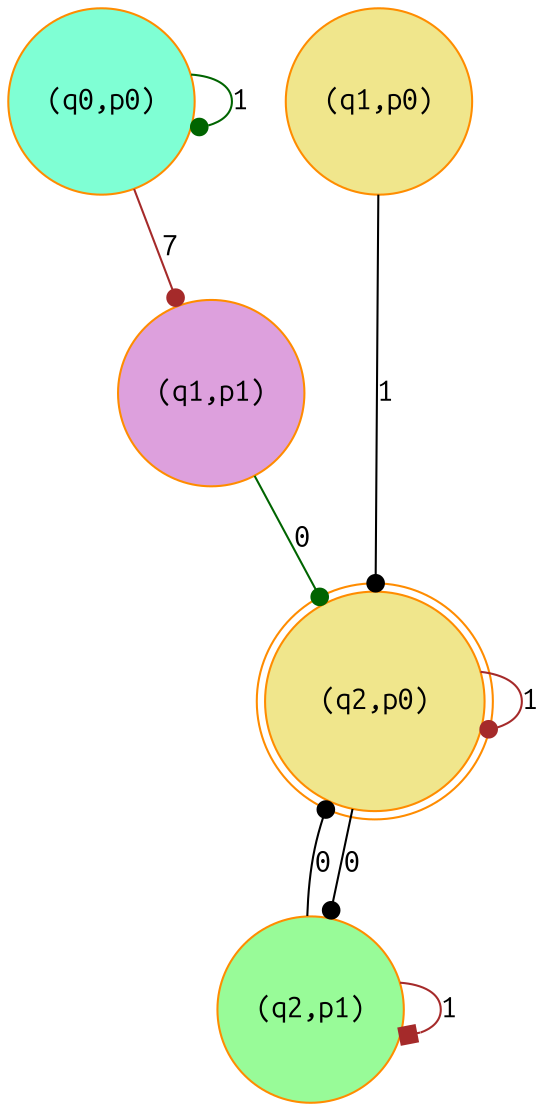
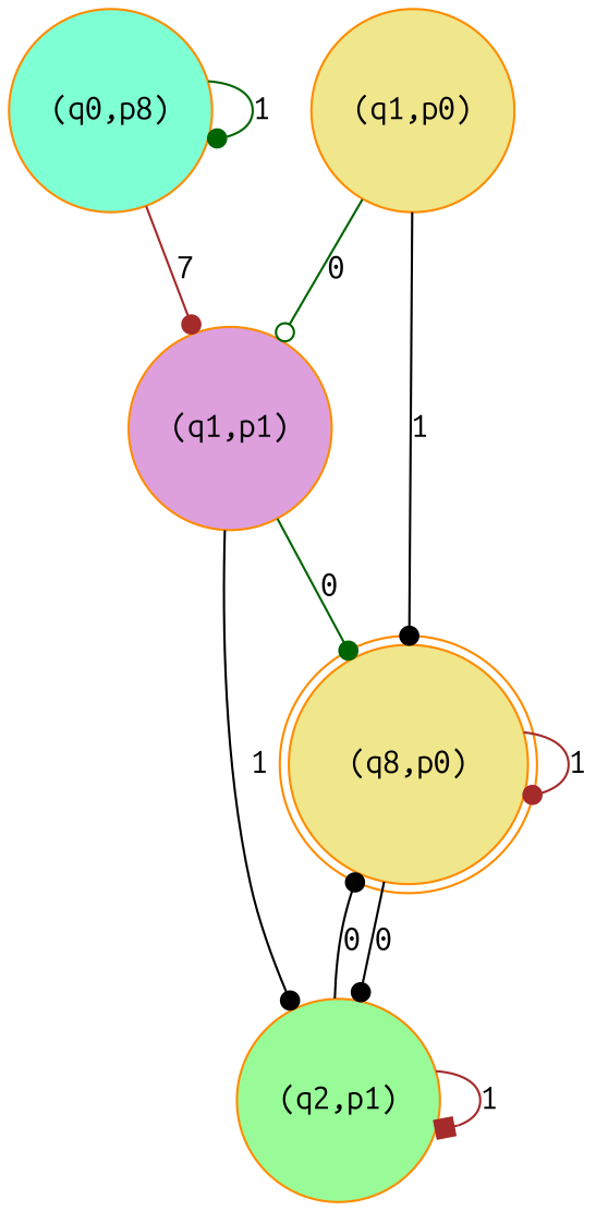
  digraph {
    fontname="Ubuntu Mono"
    rankdir=TB
    node [color=darkorange fillcolor=khaki fontname="Ubuntu Mono" shape=circle style=filled]
    edge [arrowhead=dot color=black fontname="Ubuntu Mono"]
-   "(q2,p0)" [shape=doublecircle width=0.5]
+   "(q2,p0)" [shape=doublecircle width=0.5 label="(q8,p0)"]
    "(q2,p1)" [fillcolor=palegreen width=0.5]
-   "(q0,p0)" [fillcolor=aquamarine width=0.5]
+   "(q0,p0)" [fillcolor=aquamarine width=0.5 label="(q0,p8)"]
    "(q1,p1)" [fillcolor=plum width=0.5]
    "(q1,p0)" [width=0.5]
    "(q2,p0)" -> "(q2,p0)" [color=brown label=1]
    "(q2,p0)" -> "(q2,p1)" [label=0]
    "(q2,p1)" -> "(q2,p0)" [label=0]
    "(q2,p1)" -> "(q2,p1)" [arrowhead=box color=brown label=1]
    "(q0,p0)" -> "(q0,p0)" [color=darkgreen label=1]
    "(q0,p0)" -> "(q1,p1)" [color=brown label=7]
    "(q1,p1)" -> "(q2,p0)" [color=darkgreen label=0]
+   "(q1,p1)" -> "(q2,p1)" [label=1]
    "(q1,p0)" -> "(q2,p0)" [label=1]
+   "(q1,p0)" -> "(q1,p1)" [arrowhead=odot color=darkgreen label=0]
  }
